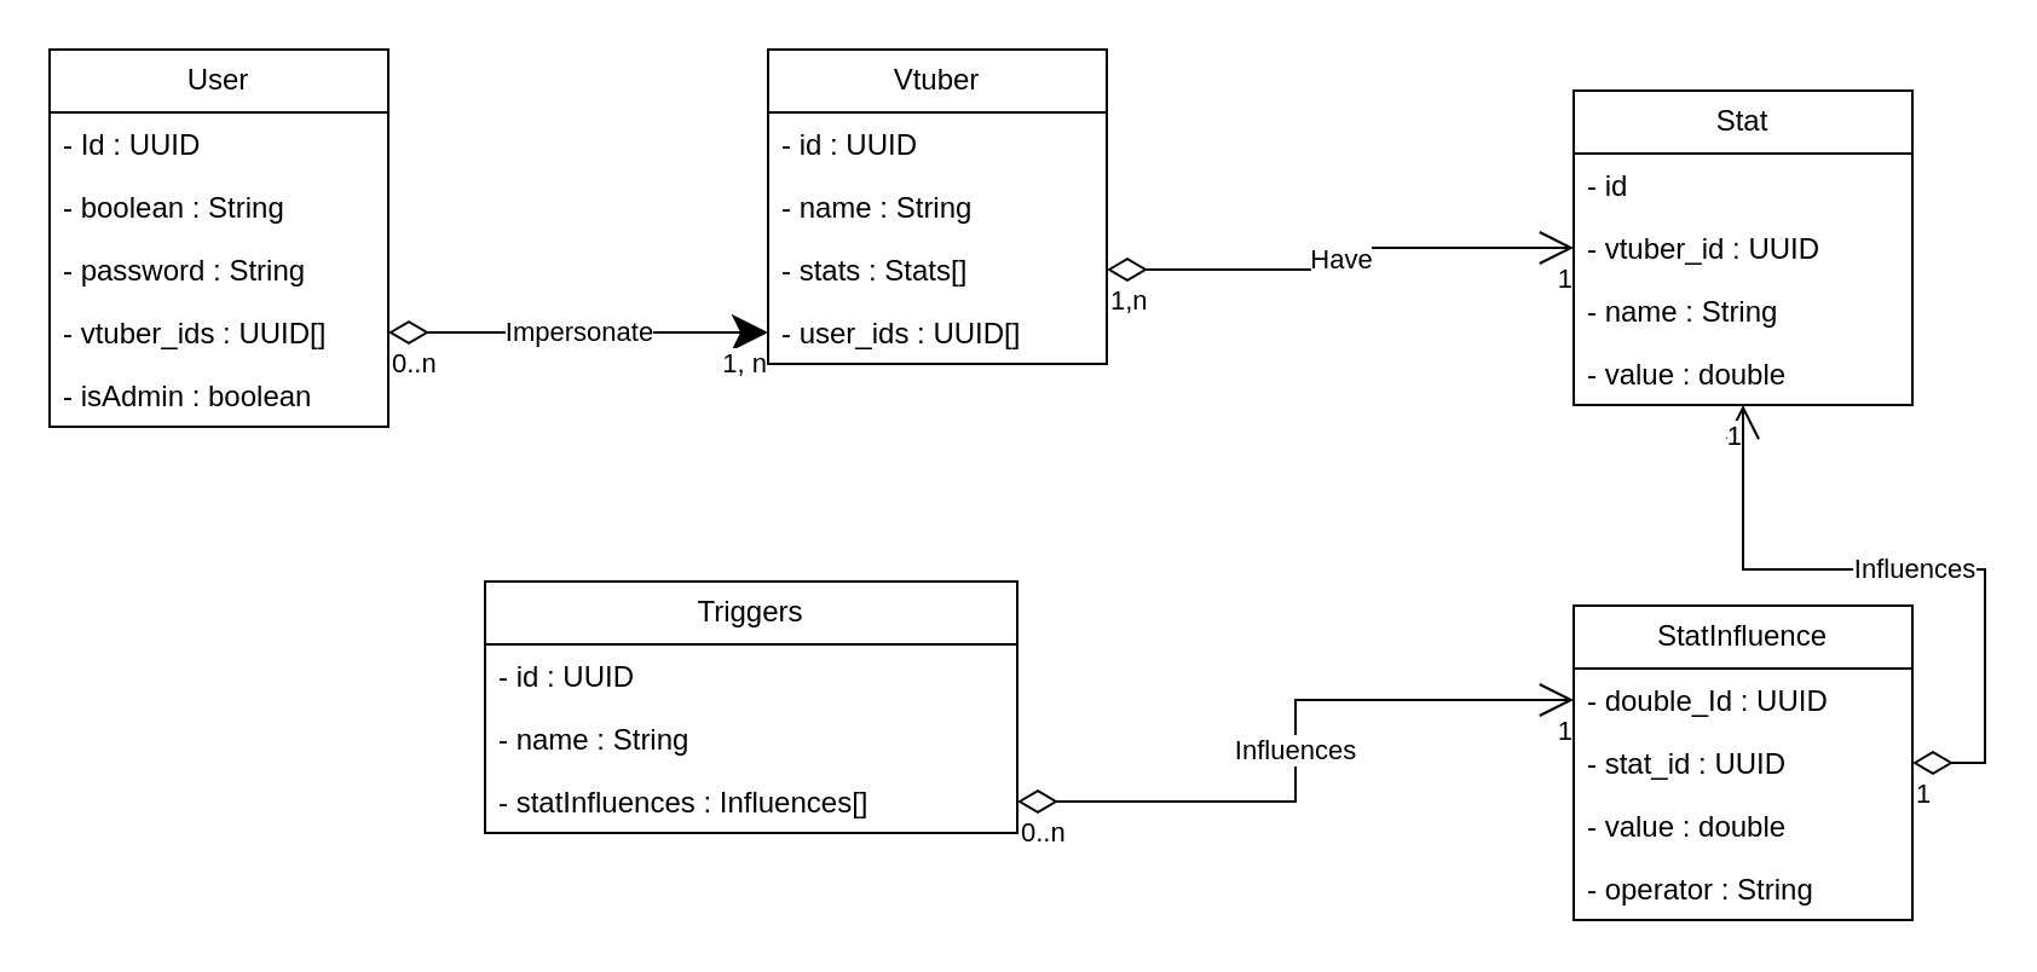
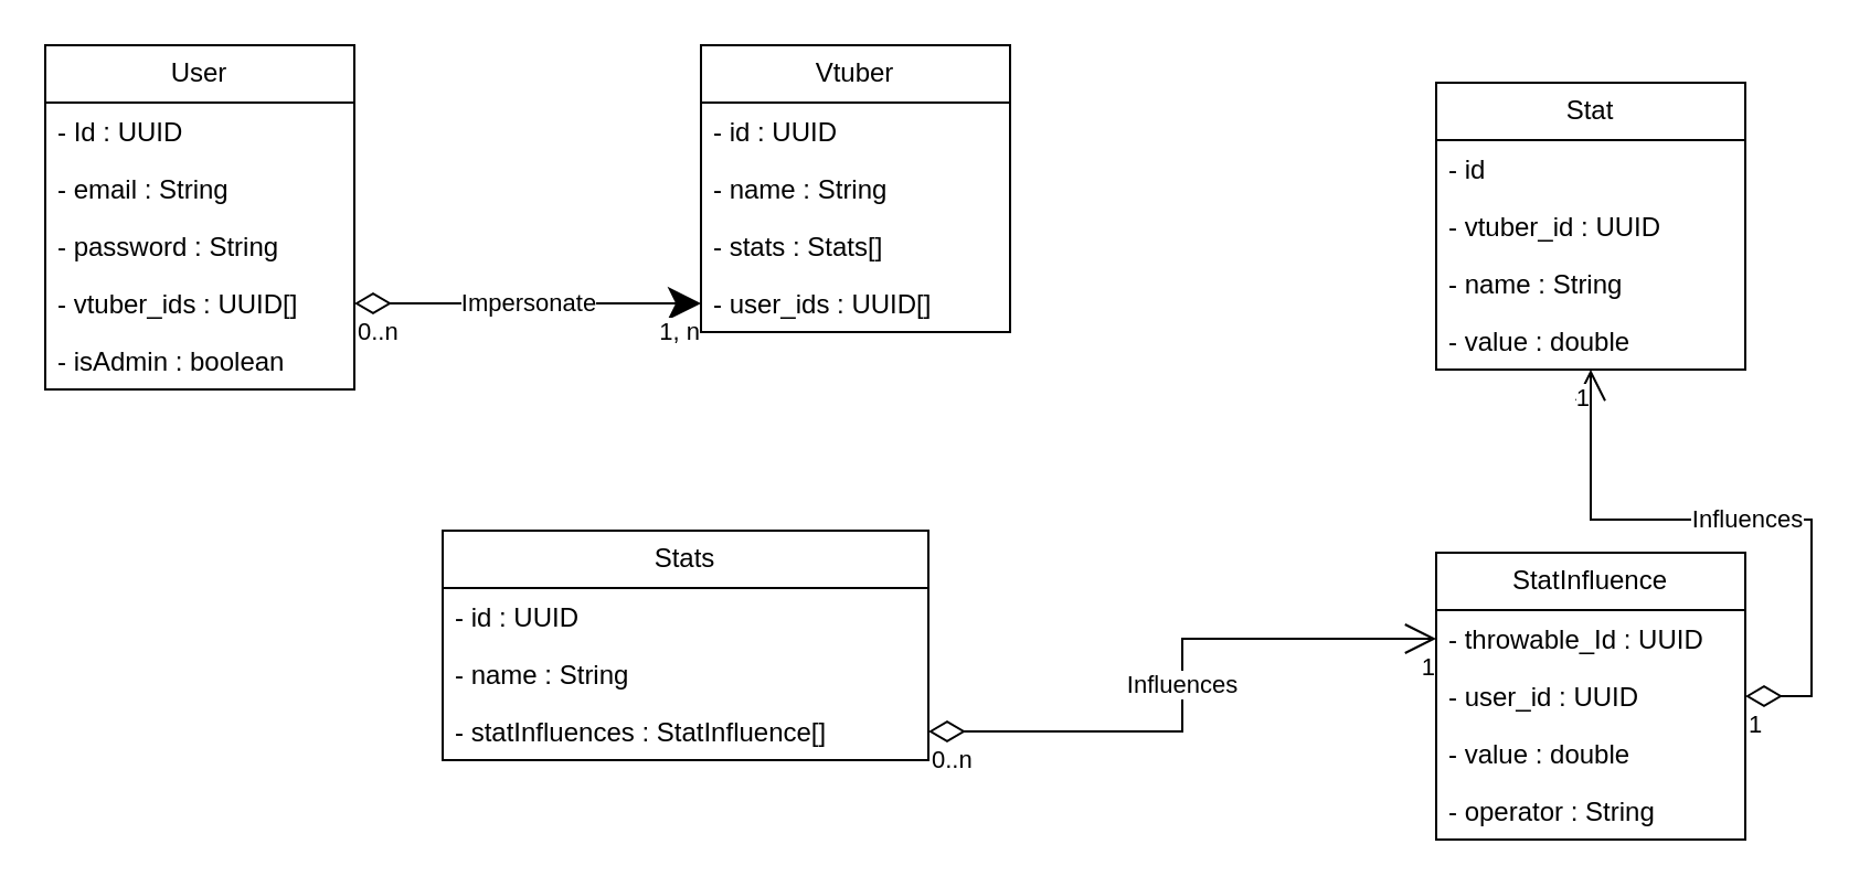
  <mxCell id="0" />
  <mxCell id="1" parent="0" />
  <mxCell id="2" value="Vtuber" style="swimlane;fontStyle=0;childLayout=stackLayout;horizontal=1;startSize=26;fillColor=none;horizontalStack=0;resizeParent=1;resizeParentMax=0;resizeLast=0;collapsible=1;marginBottom=0;whiteSpace=wrap;html=1;" vertex="1" parent="1"><mxGeometry x="317" y="20" width="140" height="130" as="geometry" /></mxCell>
  <mxCell id="3" value="- id : UUID" style="text;strokeColor=none;fillColor=none;align=left;verticalAlign=top;spacingLeft=4;spacingRight=4;overflow=hidden;rotatable=0;points=[[0,0.5],[1,0.5]];portConstraint=eastwest;whiteSpace=wrap;html=1;" vertex="1" parent="2"><mxGeometry y="26" width="140" height="26" as="geometry" /></mxCell>
  <mxCell id="4" value="- name : String" style="text;strokeColor=none;fillColor=none;align=left;verticalAlign=top;spacingLeft=4;spacingRight=4;overflow=hidden;rotatable=0;points=[[0,0.5],[1,0.5]];portConstraint=eastwest;whiteSpace=wrap;html=1;" vertex="1" parent="2"><mxGeometry y="52" width="140" height="26" as="geometry" /></mxCell>
  <mxCell id="5" value="- stats : Stats[]" style="text;strokeColor=none;fillColor=none;align=left;verticalAlign=top;spacingLeft=4;spacingRight=4;overflow=hidden;rotatable=0;points=[[0,0.5],[1,0.5]];portConstraint=eastwest;whiteSpace=wrap;html=1;" vertex="1" parent="2"><mxGeometry y="78" width="140" height="26" as="geometry" /></mxCell>
  <mxCell id="6" value="- user_ids : UUID[]" style="text;strokeColor=none;fillColor=none;align=left;verticalAlign=top;spacingLeft=4;spacingRight=4;overflow=hidden;rotatable=0;points=[[0,0.5],[1,0.5]];portConstraint=eastwest;whiteSpace=wrap;html=1;" vertex="1" parent="2"><mxGeometry y="104" width="140" height="26" as="geometry" /></mxCell>
  <mxCell id="7" value="Stat" style="swimlane;fontStyle=0;childLayout=stackLayout;horizontal=1;startSize=26;fillColor=none;horizontalStack=0;resizeParent=1;resizeParentMax=0;resizeLast=0;collapsible=1;marginBottom=0;whiteSpace=wrap;html=1;" vertex="1" parent="1"><mxGeometry x="650" y="37" width="140" height="130" as="geometry" /></mxCell>
  <mxCell id="8" value="- id" style="text;strokeColor=none;fillColor=none;align=left;verticalAlign=top;spacingLeft=4;spacingRight=4;overflow=hidden;rotatable=0;points=[[0,0.5],[1,0.5]];portConstraint=eastwest;whiteSpace=wrap;html=1;" vertex="1" parent="7"><mxGeometry y="26" width="140" height="26" as="geometry" /></mxCell>
  <mxCell id="9" value="&lt;div&gt;- vtuber_id : UUID&lt;/div&gt;" style="text;strokeColor=none;fillColor=none;align=left;verticalAlign=top;spacingLeft=4;spacingRight=4;overflow=hidden;rotatable=0;points=[[0,0.5],[1,0.5]];portConstraint=eastwest;whiteSpace=wrap;html=1;" vertex="1" parent="7"><mxGeometry y="52" width="140" height="26" as="geometry" /></mxCell>
  <mxCell id="10" value="- name : String" style="text;strokeColor=none;fillColor=none;align=left;verticalAlign=top;spacingLeft=4;spacingRight=4;overflow=hidden;rotatable=0;points=[[0,0.5],[1,0.5]];portConstraint=eastwest;whiteSpace=wrap;html=1;" vertex="1" parent="7"><mxGeometry y="78" width="140" height="26" as="geometry" /></mxCell>
  <mxCell id="11" value="- value : double" style="text;strokeColor=none;fillColor=none;align=left;verticalAlign=top;spacingLeft=4;spacingRight=4;overflow=hidden;rotatable=0;points=[[0,0.5],[1,0.5]];portConstraint=eastwest;whiteSpace=wrap;html=1;" vertex="1" parent="7"><mxGeometry y="104" width="140" height="26" as="geometry" /></mxCell>
- <mxCell id="12" value="Triggers" style="swimlane;fontStyle=0;childLayout=stackLayout;horizontal=1;startSize=26;fillColor=none;horizontalStack=0;resizeParent=1;resizeParentMax=0;resizeLast=0;collapsible=1;marginBottom=0;whiteSpace=wrap;html=1;" vertex="1" parent="1"><mxGeometry x="200" y="240" width="220" height="104" as="geometry" /></mxCell>
+ <mxCell id="12" value="Stats" style="swimlane;fontStyle=0;childLayout=stackLayout;horizontal=1;startSize=26;fillColor=none;horizontalStack=0;resizeParent=1;resizeParentMax=0;resizeLast=0;collapsible=1;marginBottom=0;whiteSpace=wrap;html=1;" vertex="1" parent="1"><mxGeometry x="200" y="240" width="220" height="104" as="geometry" /></mxCell>
  <mxCell id="13" value="&lt;div&gt;- id : UUID&lt;/div&gt;&lt;div&gt;&lt;br&gt;&lt;/div&gt;" style="text;strokeColor=none;fillColor=none;align=left;verticalAlign=top;spacingLeft=4;spacingRight=4;overflow=hidden;rotatable=0;points=[[0,0.5],[1,0.5]];portConstraint=eastwest;whiteSpace=wrap;html=1;" vertex="1" parent="12"><mxGeometry y="26" width="220" height="26" as="geometry" /></mxCell>
  <mxCell id="14" value="- name : String" style="text;strokeColor=none;fillColor=none;align=left;verticalAlign=top;spacingLeft=4;spacingRight=4;overflow=hidden;rotatable=0;points=[[0,0.5],[1,0.5]];portConstraint=eastwest;whiteSpace=wrap;html=1;" vertex="1" parent="12"><mxGeometry y="52" width="220" height="26" as="geometry" /></mxCell>
- <mxCell id="15" value="- statInfluences : Influences[]" style="text;strokeColor=none;fillColor=none;align=left;verticalAlign=top;spacingLeft=4;spacingRight=4;overflow=hidden;rotatable=0;points=[[0,0.5],[1,0.5]];portConstraint=eastwest;whiteSpace=wrap;html=1;" vertex="1" parent="12"><mxGeometry y="78" width="220" height="26" as="geometry" /></mxCell>
- <mxCell id="16" value="Have" style="endArrow=open;html=1;endSize=12;startArrow=diamondThin;startSize=14;startFill=0;edgeStyle=orthogonalEdgeStyle;rounded=0;exitX=1;exitY=0.5;exitDx=0;exitDy=0;entryX=0;entryY=0.5;entryDx=0;entryDy=0;" edge="1" parent="1" source="5" target="9"><mxGeometry relative="1" as="geometry"><mxPoint x="477" y="350" as="sourcePoint" /><mxPoint x="637" y="350" as="targetPoint" /></mxGeometry></mxCell>
- <mxCell id="17" value="1,n" style="edgeLabel;resizable=0;html=1;align=left;verticalAlign=top;" connectable="0" vertex="1" parent="16"><mxGeometry x="-1" relative="1" as="geometry" /></mxCell>
- <mxCell id="18" value="1" style="edgeLabel;resizable=0;html=1;align=right;verticalAlign=top;" connectable="0" vertex="1" parent="16"><mxGeometry x="1" relative="1" as="geometry" /></mxCell>
+ <mxCell id="15" value="- statInfluences : StatInfluence[]" style="text;strokeColor=none;fillColor=none;align=left;verticalAlign=top;spacingLeft=4;spacingRight=4;overflow=hidden;rotatable=0;points=[[0,0.5],[1,0.5]];portConstraint=eastwest;whiteSpace=wrap;html=1;" vertex="1" parent="12"><mxGeometry y="78" width="220" height="26" as="geometry" /></mxCell>
  <mxCell id="19" value="&lt;div&gt;StatInfluence&lt;/div&gt;" style="swimlane;fontStyle=0;childLayout=stackLayout;horizontal=1;startSize=26;fillColor=none;horizontalStack=0;resizeParent=1;resizeParentMax=0;resizeLast=0;collapsible=1;marginBottom=0;whiteSpace=wrap;html=1;" vertex="1" parent="1"><mxGeometry x="650" y="250" width="140" height="130" as="geometry" /></mxCell>
- <mxCell id="20" value="- double_Id : UUID " style="text;strokeColor=none;fillColor=none;align=left;verticalAlign=top;spacingLeft=4;spacingRight=4;overflow=hidden;rotatable=0;points=[[0,0.5],[1,0.5]];portConstraint=eastwest;whiteSpace=wrap;html=1;" vertex="1" parent="19"><mxGeometry y="26" width="140" height="26" as="geometry" /></mxCell>
- <mxCell id="21" value="- stat_id : UUID" style="text;strokeColor=none;fillColor=none;align=left;verticalAlign=top;spacingLeft=4;spacingRight=4;overflow=hidden;rotatable=0;points=[[0,0.5],[1,0.5]];portConstraint=eastwest;whiteSpace=wrap;html=1;" vertex="1" parent="19"><mxGeometry y="52" width="140" height="26" as="geometry" /></mxCell>
+ <mxCell id="20" value="- throwable_Id : UUID " style="text;strokeColor=none;fillColor=none;align=left;verticalAlign=top;spacingLeft=4;spacingRight=4;overflow=hidden;rotatable=0;points=[[0,0.5],[1,0.5]];portConstraint=eastwest;whiteSpace=wrap;html=1;" vertex="1" parent="19"><mxGeometry y="26" width="140" height="26" as="geometry" /></mxCell>
+ <mxCell id="21" value="- user_id : UUID" style="text;strokeColor=none;fillColor=none;align=left;verticalAlign=top;spacingLeft=4;spacingRight=4;overflow=hidden;rotatable=0;points=[[0,0.5],[1,0.5]];portConstraint=eastwest;whiteSpace=wrap;html=1;" vertex="1" parent="19"><mxGeometry y="52" width="140" height="26" as="geometry" /></mxCell>
  <mxCell id="22" value="- value : double" style="text;strokeColor=none;fillColor=none;align=left;verticalAlign=top;spacingLeft=4;spacingRight=4;overflow=hidden;rotatable=0;points=[[0,0.5],[1,0.5]];portConstraint=eastwest;whiteSpace=wrap;html=1;" vertex="1" parent="19"><mxGeometry y="78" width="140" height="26" as="geometry" /></mxCell>
  <mxCell id="23" value="- operator : String" style="text;strokeColor=none;fillColor=none;align=left;verticalAlign=top;spacingLeft=4;spacingRight=4;overflow=hidden;rotatable=0;points=[[0,0.5],[1,0.5]];portConstraint=eastwest;whiteSpace=wrap;html=1;" vertex="1" parent="19"><mxGeometry y="104" width="140" height="26" as="geometry" /></mxCell>
  <mxCell id="24" value="Influences" style="endArrow=open;html=1;endSize=12;startArrow=diamondThin;startSize=14;startFill=0;edgeStyle=orthogonalEdgeStyle;rounded=0;exitX=1;exitY=0.5;exitDx=0;exitDy=0;" edge="1" parent="1" source="15" target="20"><mxGeometry relative="1" as="geometry"><mxPoint x="547" y="480" as="sourcePoint" /><mxPoint x="707" y="480" as="targetPoint" /></mxGeometry></mxCell>
  <mxCell id="25" value="0..n" style="edgeLabel;resizable=0;html=1;align=left;verticalAlign=top;" connectable="0" vertex="1" parent="24"><mxGeometry x="-1" relative="1" as="geometry" /></mxCell>
  <mxCell id="26" value="1" style="edgeLabel;resizable=0;html=1;align=right;verticalAlign=top;" connectable="0" vertex="1" parent="24"><mxGeometry x="1" relative="1" as="geometry" /></mxCell>
  <mxCell id="27" value="Influences" style="endArrow=open;html=1;endSize=12;startArrow=diamondThin;startSize=14;startFill=0;edgeStyle=orthogonalEdgeStyle;rounded=0;" edge="1" parent="1" source="21" target="7"><mxGeometry relative="1" as="geometry"><mxPoint x="460" y="320" as="sourcePoint" /><mxPoint x="540" y="410" as="targetPoint" /><Array as="points"><mxPoint x="820" y="315" /><mxPoint x="820" y="235" /><mxPoint x="720" y="235" /></Array></mxGeometry></mxCell>
  <mxCell id="28" value="1" style="edgeLabel;resizable=0;html=1;align=left;verticalAlign=top;" connectable="0" vertex="1" parent="27"><mxGeometry x="-1" relative="1" as="geometry" /></mxCell>
  <mxCell id="29" value="1" style="edgeLabel;resizable=0;html=1;align=right;verticalAlign=top;" connectable="0" vertex="1" parent="27"><mxGeometry x="1" relative="1" as="geometry" /></mxCell>
  <mxCell id="30" value="User" style="swimlane;fontStyle=0;childLayout=stackLayout;horizontal=1;startSize=26;fillColor=none;horizontalStack=0;resizeParent=1;resizeParentMax=0;resizeLast=0;collapsible=1;marginBottom=0;whiteSpace=wrap;html=1;" vertex="1" parent="1"><mxGeometry x="20" y="20" width="140" height="156" as="geometry" /></mxCell>
  <mxCell id="31" value="- Id : UUID" style="text;strokeColor=none;fillColor=none;align=left;verticalAlign=top;spacingLeft=4;spacingRight=4;overflow=hidden;rotatable=0;points=[[0,0.5],[1,0.5]];portConstraint=eastwest;whiteSpace=wrap;html=1;" vertex="1" parent="30"><mxGeometry y="26" width="140" height="26" as="geometry" /></mxCell>
- <mxCell id="32" value="- boolean : String" style="text;strokeColor=none;fillColor=none;align=left;verticalAlign=top;spacingLeft=4;spacingRight=4;overflow=hidden;rotatable=0;points=[[0,0.5],[1,0.5]];portConstraint=eastwest;whiteSpace=wrap;html=1;" vertex="1" parent="30"><mxGeometry y="52" width="140" height="26" as="geometry" /></mxCell>
+ <mxCell id="32" value="- email : String" style="text;strokeColor=none;fillColor=none;align=left;verticalAlign=top;spacingLeft=4;spacingRight=4;overflow=hidden;rotatable=0;points=[[0,0.5],[1,0.5]];portConstraint=eastwest;whiteSpace=wrap;html=1;" vertex="1" parent="30"><mxGeometry y="52" width="140" height="26" as="geometry" /></mxCell>
  <mxCell id="33" value="- password : String" style="text;strokeColor=none;fillColor=none;align=left;verticalAlign=top;spacingLeft=4;spacingRight=4;overflow=hidden;rotatable=0;points=[[0,0.5],[1,0.5]];portConstraint=eastwest;whiteSpace=wrap;html=1;" vertex="1" parent="30"><mxGeometry y="78" width="140" height="26" as="geometry" /></mxCell>
  <mxCell id="34" value="- vtuber_ids : UUID[]" style="text;strokeColor=none;fillColor=none;align=left;verticalAlign=top;spacingLeft=4;spacingRight=4;overflow=hidden;rotatable=0;points=[[0,0.5],[1,0.5]];portConstraint=eastwest;whiteSpace=wrap;html=1;" vertex="1" parent="30"><mxGeometry y="104" width="140" height="26" as="geometry" /></mxCell>
  <mxCell id="35" value="- isAdmin : boolean" style="text;strokeColor=none;fillColor=none;align=left;verticalAlign=top;spacingLeft=4;spacingRight=4;overflow=hidden;rotatable=0;points=[[0,0.5],[1,0.5]];portConstraint=eastwest;whiteSpace=wrap;html=1;" vertex="1" parent="30"><mxGeometry y="130" width="140" height="26" as="geometry" /></mxCell>
  <mxCell id="36" value="&lt;div&gt;Impersonate&lt;/div&gt;" style="endArrow=classic;html=1;endSize=12;startArrow=diamondThin;startSize=14;startFill=0;edgeStyle=orthogonalEdgeStyle;rounded=0;exitX=1;exitY=0.5;exitDx=0;exitDy=0;entryX=0;entryY=0.5;entryDx=0;entryDy=0;" edge="1" parent="1" source="34" target="6"><mxGeometry relative="1" as="geometry"><mxPoint x="550" y="120" as="sourcePoint" /><mxPoint x="410" y="130" as="targetPoint" /></mxGeometry></mxCell>
  <mxCell id="37" value="0..n" style="edgeLabel;resizable=0;html=1;align=left;verticalAlign=top;" connectable="0" vertex="1" parent="36"><mxGeometry x="-1" relative="1" as="geometry" /></mxCell>
  <mxCell id="38" value="1, n" style="edgeLabel;resizable=0;html=1;align=right;verticalAlign=top;" connectable="0" vertex="1" parent="36"><mxGeometry x="1" relative="1" as="geometry" /></mxCell>
